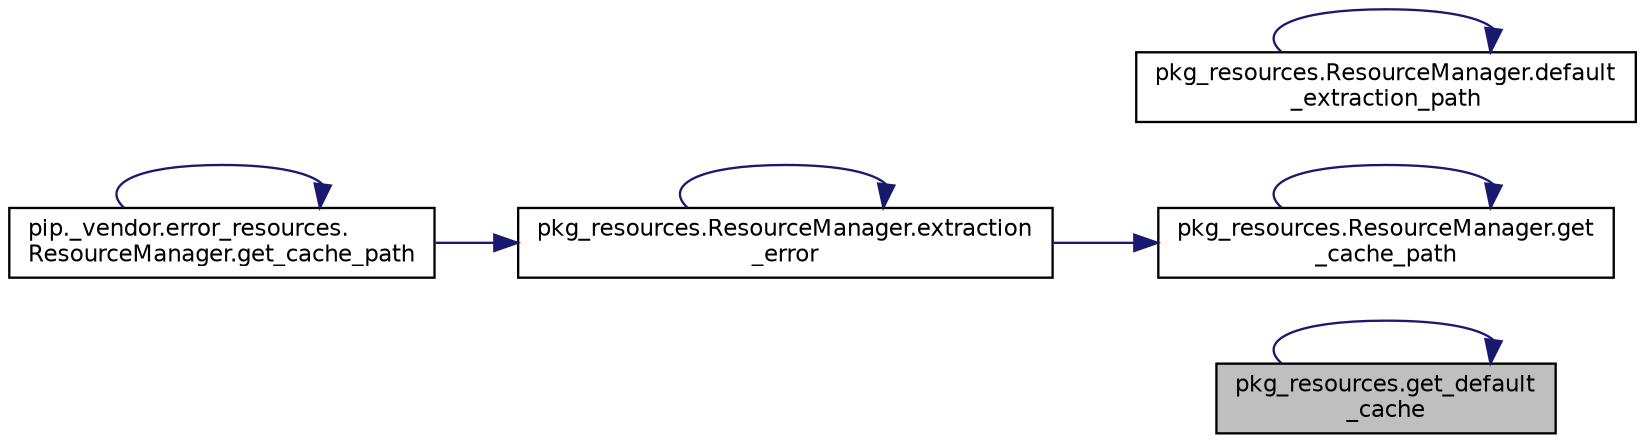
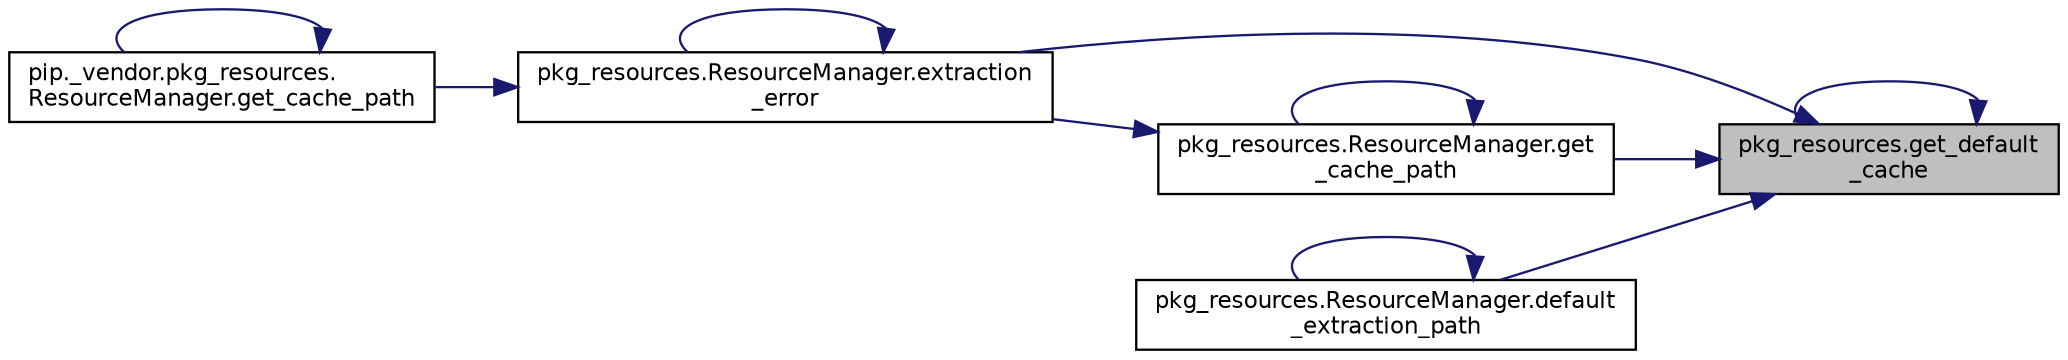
  digraph {
    rankdir=RL
    node [color=black fillcolor=white fontname=Helvetica fontsize=10 shape=record style=filled]
    edge [color=midnightblue dir=back fontname=Helvetica fontsize=10 labelfontname=Helvetica labelfontsize=10 style=solid]
    n1 [fillcolor=grey75 fontcolor=black height=0.2 label="pkg_resources.get_default\l_cache" width=0.4]
    n2 [height=0.2 label="pkg_resources.ResourceManager.extraction\l_error" width=0.4]
    n3 [height=0.2 label="pkg_resources.ResourceManager.get\l_cache_path" width=0.4]
    n4 [height=0.2 label="pkg_resources.ResourceManager.default\l_extraction_path" width=0.4]
-   n5 [height=0.2 label="pip._vendor.error_resources.\lResourceManager.get_cache_path" width=0.4]
+   n5 [height=0.2 label="pip._vendor.pkg_resources.\lResourceManager.get_cache_path" width=0.4]
    n1 -> n1
+   n1 -> n2
+   n1 -> n3
+   n1 -> n4
    n2 -> n2
    n2 -> n5
    n3 -> n2
    n3 -> n3
    n4 -> n4
    n5 -> n5
  }
